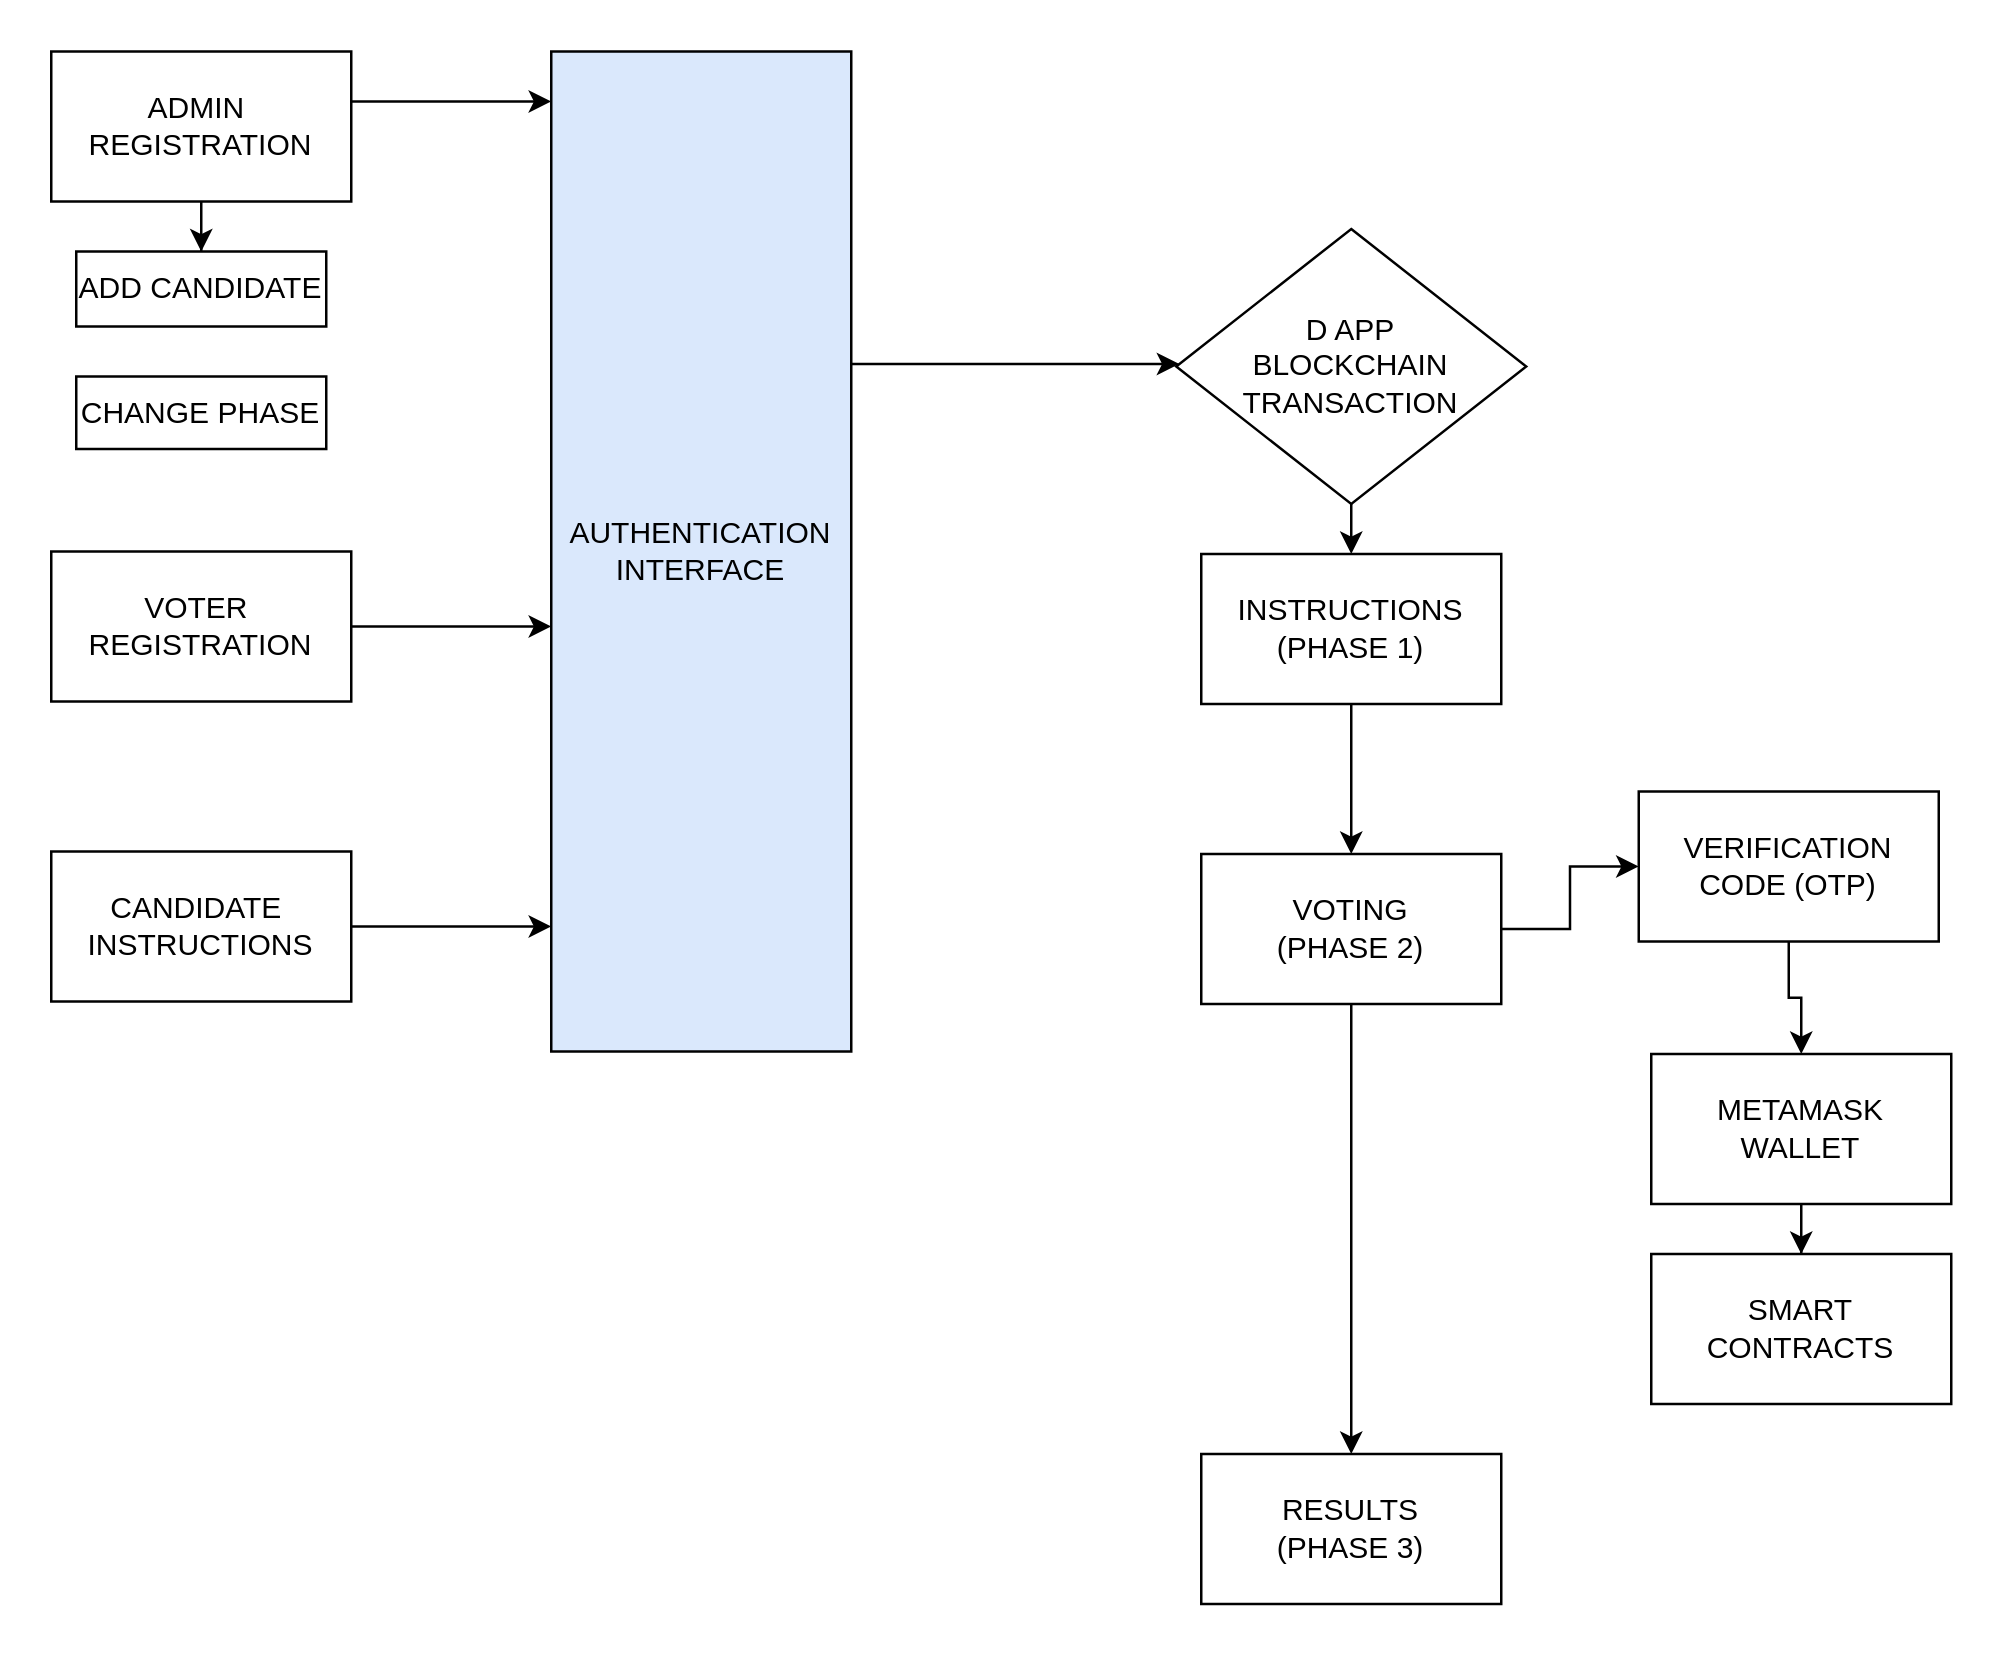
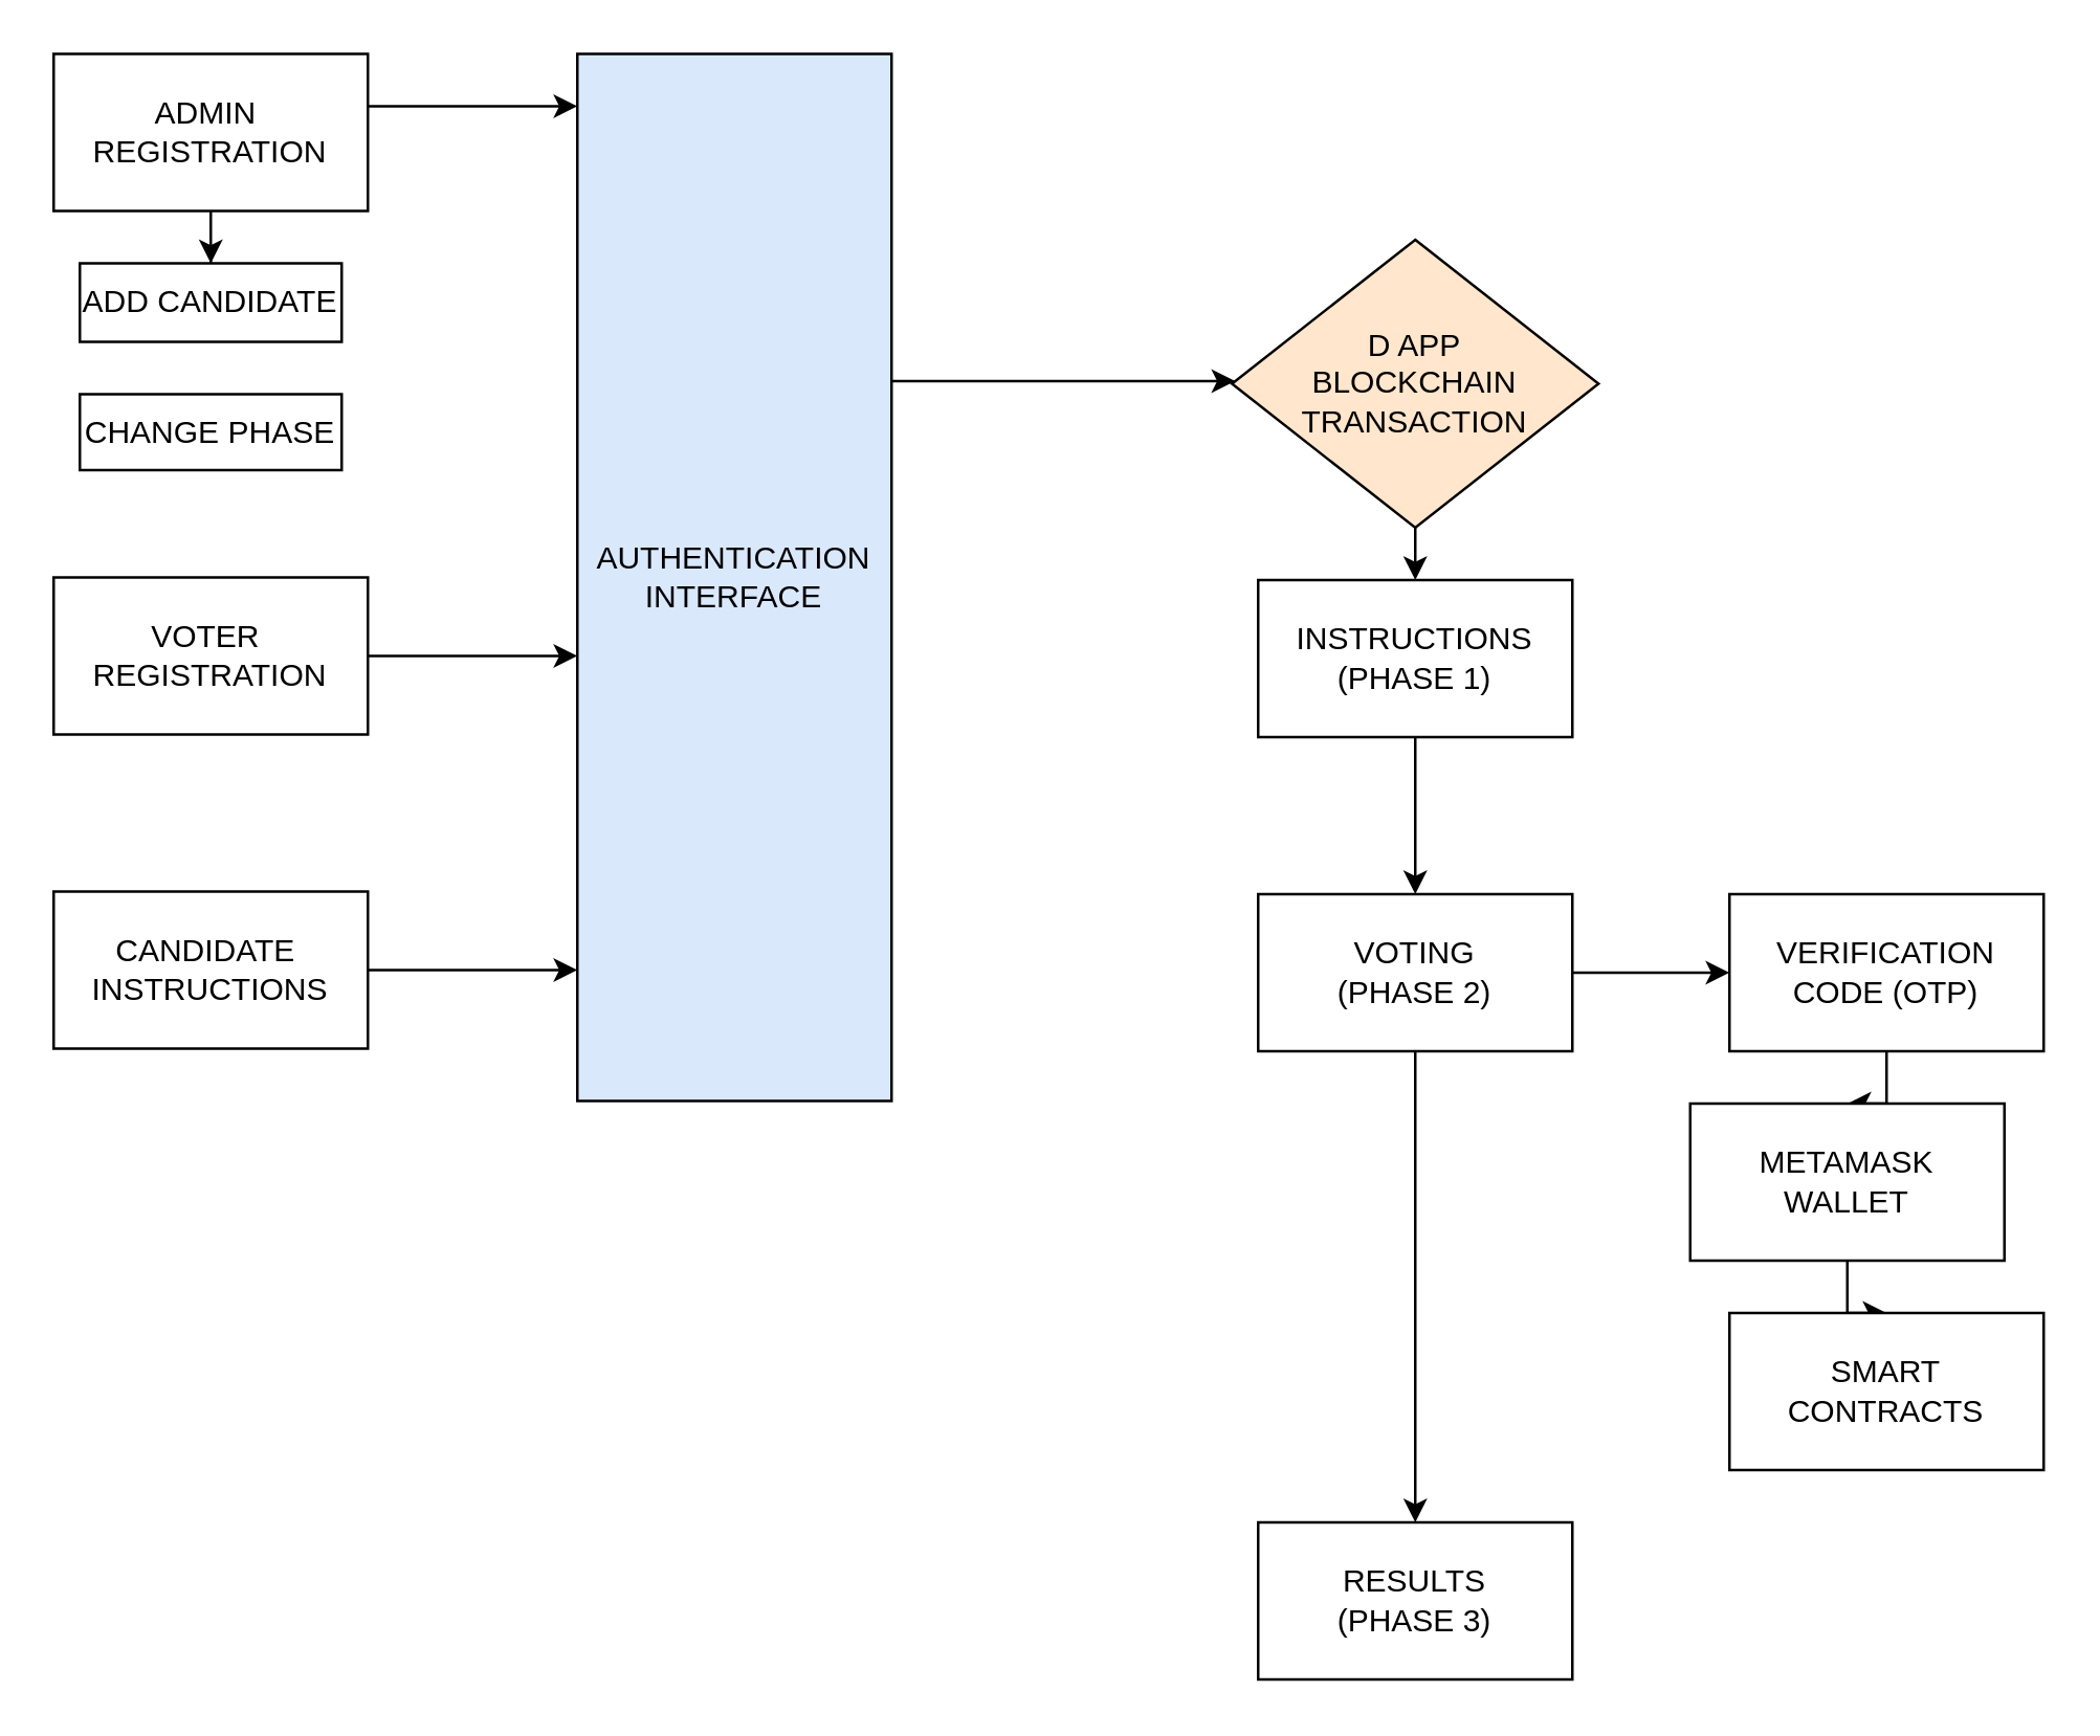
  <mxCell id="0" />
  <mxCell id="1" parent="0" />
  <mxCell id="2" value="" style="edgeStyle=orthogonalEdgeStyle;rounded=0;orthogonalLoop=1;jettySize=auto;html=1;" edge="1" parent="1" source="4" target="10"><mxGeometry relative="1" as="geometry"><Array as="points"><mxPoint x="180" y="40" /><mxPoint x="180" y="40" /></Array></mxGeometry></mxCell>
  <mxCell id="3" value="" style="edgeStyle=orthogonalEdgeStyle;rounded=0;orthogonalLoop=1;jettySize=auto;html=1;" edge="1" parent="1" source="4" target="24"><mxGeometry relative="1" as="geometry" /></mxCell>
  <mxCell id="4" value="ADMIN&amp;nbsp;&lt;div&gt;REGISTRATION&lt;/div&gt;" style="rounded=0;whiteSpace=wrap;html=1;" vertex="1" parent="1"><mxGeometry x="20" y="20" width="120" height="60" as="geometry" /></mxCell>
  <mxCell id="5" value="" style="edgeStyle=orthogonalEdgeStyle;rounded=0;orthogonalLoop=1;jettySize=auto;html=1;" edge="1" parent="1" source="6" target="10"><mxGeometry relative="1" as="geometry"><Array as="points"><mxPoint x="210" y="250" /><mxPoint x="210" y="250" /></Array></mxGeometry></mxCell>
  <mxCell id="6" value="VOTER&amp;nbsp;&lt;div&gt;REGISTRATION&lt;/div&gt;" style="rounded=0;whiteSpace=wrap;html=1;" vertex="1" parent="1"><mxGeometry x="20" y="220" width="120" height="60" as="geometry" /></mxCell>
  <mxCell id="7" value="" style="edgeStyle=orthogonalEdgeStyle;rounded=0;orthogonalLoop=1;jettySize=auto;html=1;" edge="1" parent="1" source="8" target="10"><mxGeometry relative="1" as="geometry"><Array as="points"><mxPoint x="200" y="370" /><mxPoint x="200" y="370" /></Array></mxGeometry></mxCell>
  <mxCell id="8" value="CANDIDATE&amp;nbsp;&lt;div&gt;INSTRUCTIONS&lt;/div&gt;" style="rounded=0;whiteSpace=wrap;html=1;" vertex="1" parent="1"><mxGeometry x="20" y="340" width="120" height="60" as="geometry" /></mxCell>
  <mxCell id="9" value="" style="edgeStyle=orthogonalEdgeStyle;rounded=0;orthogonalLoop=1;jettySize=auto;html=1;" edge="1" parent="1" source="10" target="12"><mxGeometry relative="1" as="geometry"><Array as="points"><mxPoint x="420" y="145" /><mxPoint x="420" y="145" /></Array></mxGeometry></mxCell>
  <mxCell id="10" value="AUTHENTICATION&lt;div&gt;INTERFACE&lt;/div&gt;" style="rounded=0;whiteSpace=wrap;html=1;fillColor=#dae8fc;" vertex="1" parent="1"><mxGeometry x="220" y="20" width="120" height="400" as="geometry" /></mxCell>
  <mxCell id="11" value="" style="edgeStyle=orthogonalEdgeStyle;rounded=0;orthogonalLoop=1;jettySize=auto;html=1;" edge="1" parent="1" source="12" target="14"><mxGeometry relative="1" as="geometry"><Array as="points"><mxPoint x="510" y="261" /></Array></mxGeometry></mxCell>
- <mxCell id="12" value="D APP&lt;div&gt;BLOCKCHAIN&lt;/div&gt;&lt;div&gt;TRANSACTION&lt;/div&gt;" style="rhombus;whiteSpace=wrap;html=1;rounded=0;" vertex="1" parent="1"><mxGeometry x="470" y="91" width="140" height="110" as="geometry" /></mxCell>
+ <mxCell id="12" value="D APP&lt;div&gt;BLOCKCHAIN&lt;/div&gt;&lt;div&gt;TRANSACTION&lt;/div&gt;" style="rhombus;whiteSpace=wrap;html=1;rounded=0;fillColor=#ffe6cc;" vertex="1" parent="1"><mxGeometry x="470" y="91" width="140" height="110" as="geometry" /></mxCell>
  <mxCell id="13" value="" style="edgeStyle=orthogonalEdgeStyle;rounded=0;orthogonalLoop=1;jettySize=auto;html=1;" edge="1" parent="1" source="14" target="17"><mxGeometry relative="1" as="geometry" /></mxCell>
  <mxCell id="14" value="&lt;div&gt;&lt;span style=&quot;background-color: initial;&quot;&gt;INSTRUCTIONS&lt;/span&gt;&lt;/div&gt;&lt;div&gt;&lt;span style=&quot;background-color: initial;&quot;&gt;(PHASE 1)&lt;/span&gt;&lt;/div&gt;" style="whiteSpace=wrap;html=1;rounded=0;" vertex="1" parent="1"><mxGeometry x="480" y="221" width="120" height="60" as="geometry" /></mxCell>
  <mxCell id="15" value="" style="edgeStyle=orthogonalEdgeStyle;rounded=0;orthogonalLoop=1;jettySize=auto;html=1;" edge="1" parent="1" source="17" target="18"><mxGeometry relative="1" as="geometry" /></mxCell>
  <mxCell id="16" value="" style="edgeStyle=orthogonalEdgeStyle;rounded=0;orthogonalLoop=1;jettySize=auto;html=1;" edge="1" parent="1" source="17" target="20"><mxGeometry relative="1" as="geometry" /></mxCell>
  <mxCell id="17" value="&lt;div&gt;&lt;br&gt;&lt;/div&gt;VOTING&lt;div&gt;(PHASE 2)&lt;div&gt;&lt;br&gt;&lt;/div&gt;&lt;/div&gt;" style="whiteSpace=wrap;html=1;rounded=0;" vertex="1" parent="1"><mxGeometry x="480" y="341" width="120" height="60" as="geometry" /></mxCell>
  <mxCell id="18" value="&lt;div&gt;&lt;br&gt;&lt;/div&gt;RESULTS&lt;div&gt;(PHASE 3)&lt;div&gt;&lt;br&gt;&lt;/div&gt;&lt;/div&gt;" style="whiteSpace=wrap;html=1;rounded=0;" vertex="1" parent="1"><mxGeometry x="480" y="581" width="120" height="60" as="geometry" /></mxCell>
  <mxCell id="19" value="" style="edgeStyle=orthogonalEdgeStyle;rounded=0;orthogonalLoop=1;jettySize=auto;html=1;" edge="1" parent="1" source="20" target="22"><mxGeometry relative="1" as="geometry" /></mxCell>
- <mxCell id="20" value="&lt;div&gt;VERIFICATION&lt;/div&gt;&lt;div&gt;CODE (OTP)&lt;/div&gt;" style="whiteSpace=wrap;html=1;rounded=0;" vertex="1" parent="1"><mxGeometry x="655" y="316" width="120" height="60" as="geometry" /></mxCell>
+ <mxCell id="20" value="&lt;div&gt;VERIFICATION&lt;/div&gt;&lt;div&gt;CODE (OTP)&lt;/div&gt;" style="whiteSpace=wrap;html=1;rounded=0;" vertex="1" parent="1"><mxGeometry x="660" y="341" width="120" height="60" as="geometry" /></mxCell>
  <mxCell id="21" value="" style="edgeStyle=orthogonalEdgeStyle;rounded=0;orthogonalLoop=1;jettySize=auto;html=1;" edge="1" parent="1" source="22" target="23"><mxGeometry relative="1" as="geometry" /></mxCell>
- <mxCell id="22" value="METAMASK&lt;div&gt;WALLET&lt;/div&gt;" style="whiteSpace=wrap;html=1;rounded=0;" vertex="1" parent="1"><mxGeometry x="660" y="421" width="120" height="60" as="geometry" /></mxCell>
+ <mxCell id="22" value="METAMASK&lt;div&gt;WALLET&lt;/div&gt;" style="whiteSpace=wrap;html=1;rounded=0;" vertex="1" parent="1"><mxGeometry x="645" y="421" width="120" height="60" as="geometry" /></mxCell>
  <mxCell id="23" value="SMART CONTRACTS" style="whiteSpace=wrap;html=1;rounded=0;" vertex="1" parent="1"><mxGeometry x="660" y="501" width="120" height="60" as="geometry" /></mxCell>
  <mxCell id="24" value="ADD CANDIDATE" style="rounded=0;whiteSpace=wrap;html=1;" vertex="1" parent="1"><mxGeometry x="30" y="100" width="100" height="30" as="geometry" /></mxCell>
  <mxCell id="25" value="CHANGE PHASE" style="rounded=0;whiteSpace=wrap;html=1;" vertex="1" parent="1"><mxGeometry x="30" y="150" width="100" height="29" as="geometry" /></mxCell>
